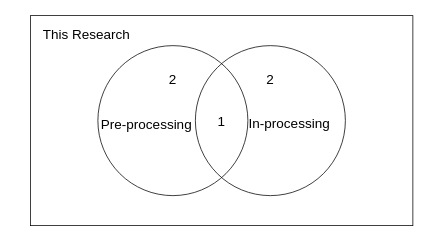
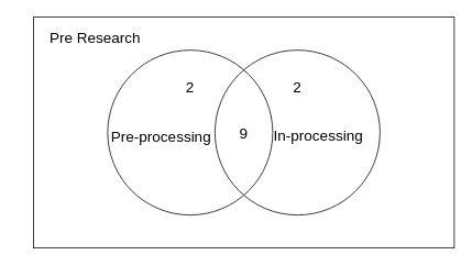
  <mxCell id="0" />
  <mxCell id="1" parent="0" />
  <mxCell id="2" value="" style="rounded=0;whiteSpace=wrap;html=1;fillColor=default;" vertex="1" parent="1"><mxGeometry x="40" y="20" width="510" height="280" as="geometry" /></mxCell>
  <mxCell id="3" value="" style="ellipse;whiteSpace=wrap;html=1;fillColor=none;" vertex="1" parent="1"><mxGeometry x="130" y="60" width="200" height="200" as="geometry" /></mxCell>
  <mxCell id="4" value="" style="ellipse;whiteSpace=wrap;html=1;fillColor=none;" vertex="1" parent="1"><mxGeometry x="260" y="60" width="200" height="200" as="geometry" /></mxCell>
  <mxCell id="5" value="&lt;font style=&quot;font-size: 18px&quot;&gt;Pre-processing&lt;/font&gt;" style="text;html=1;strokeColor=none;fillColor=none;align=center;verticalAlign=middle;whiteSpace=wrap;rounded=0;" vertex="1" parent="1"><mxGeometry x="130" y="140" width="130" height="50" as="geometry" /></mxCell>
  <mxCell id="6" value="&lt;font style=&quot;font-size: 18px&quot;&gt;In-processing&lt;/font&gt;" style="text;html=1;strokeColor=none;fillColor=none;align=center;verticalAlign=middle;whiteSpace=wrap;rounded=0;" vertex="1" parent="1"><mxGeometry x="320" y="137" width="131" height="53" as="geometry" /></mxCell>
  <mxCell id="7" value="&lt;font style=&quot;font-size: 18px&quot;&gt;2&lt;/font&gt;" style="text;html=1;strokeColor=none;fillColor=none;align=center;verticalAlign=middle;whiteSpace=wrap;rounded=0;" vertex="1" parent="1"><mxGeometry x="200" y="90" width="60" height="30" as="geometry" /></mxCell>
- <mxCell id="8" value="&lt;font style=&quot;font-size: 18px&quot;&gt;1&lt;/font&gt;" style="text;html=1;strokeColor=none;fillColor=none;align=center;verticalAlign=middle;whiteSpace=wrap;rounded=0;" vertex="1" parent="1"><mxGeometry x="265" y="146" width="60" height="30" as="geometry" /></mxCell>
+ <mxCell id="8" value="&lt;font style=&quot;font-size: 18px&quot;&gt;9&lt;/font&gt;" style="text;html=1;strokeColor=none;fillColor=none;align=center;verticalAlign=middle;whiteSpace=wrap;rounded=0;" vertex="1" parent="1"><mxGeometry x="265" y="146" width="60" height="30" as="geometry" /></mxCell>
  <mxCell id="9" value="&lt;font style=&quot;font-size: 18px&quot;&gt;2&lt;/font&gt;" style="text;html=1;strokeColor=none;fillColor=none;align=center;verticalAlign=middle;whiteSpace=wrap;rounded=0;" vertex="1" parent="1"><mxGeometry x="330" y="90" width="60" height="30" as="geometry" /></mxCell>
- <mxCell id="10" value="This Research" style="text;html=1;strokeColor=none;fillColor=none;align=center;verticalAlign=middle;whiteSpace=wrap;rounded=0;fontSize=18;" vertex="1" parent="1"><mxGeometry x="20" y="30" width="190" height="30" as="geometry" /></mxCell>
+ <mxCell id="10" value="Pre Research" style="text;html=1;strokeColor=none;fillColor=none;align=center;verticalAlign=middle;whiteSpace=wrap;rounded=0;fontSize=18;" vertex="1" parent="1"><mxGeometry x="20" y="30" width="190" height="30" as="geometry" /></mxCell>
